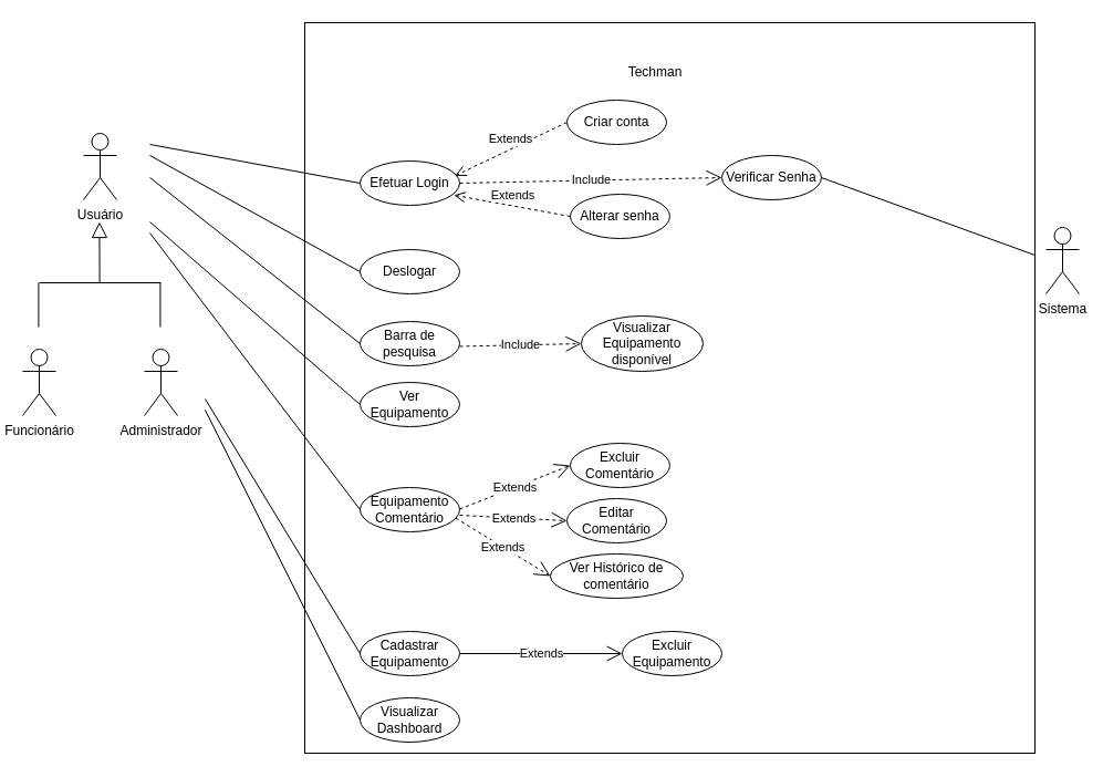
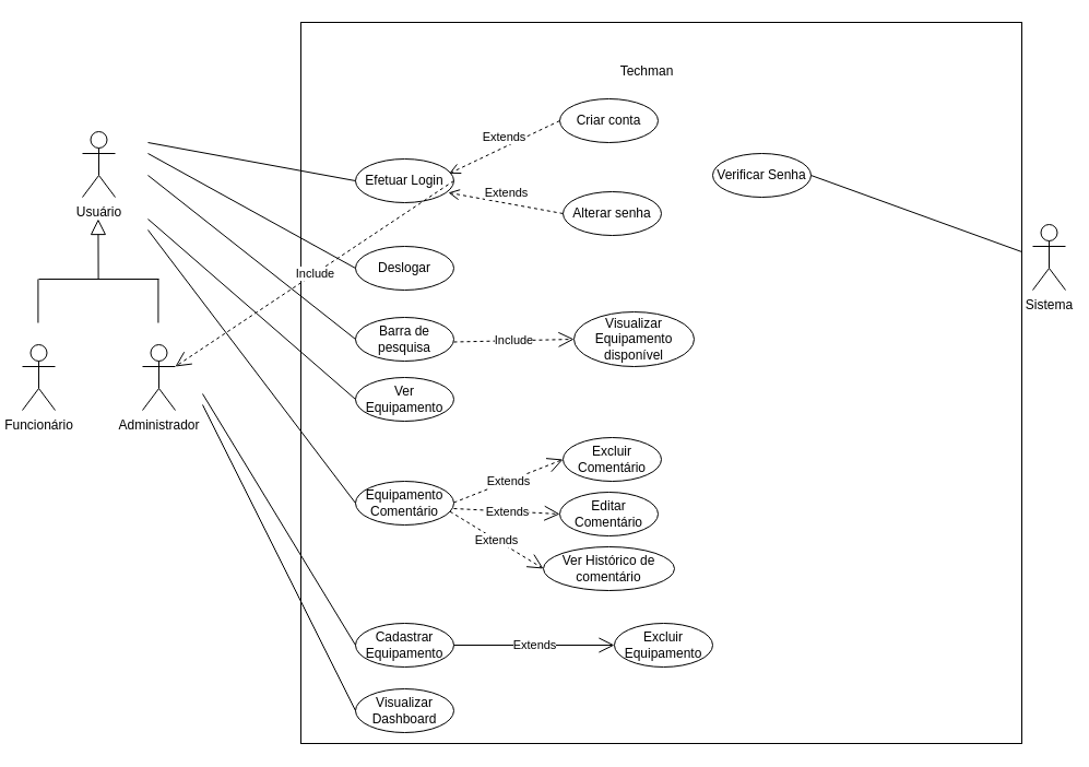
  <mxCell id="0" />
  <mxCell id="1" parent="0" />
  <mxCell id="2" value="Usuário" style="shape=umlActor;verticalLabelPosition=bottom;verticalAlign=top;html=1;outlineConnect=0;" vertex="1" parent="1"><mxGeometry x="75" y="120" width="30" height="60" as="geometry" /></mxCell>
  <mxCell id="3" value="Sistema" style="shape=umlActor;verticalLabelPosition=bottom;verticalAlign=top;html=1;outlineConnect=0;" vertex="1" parent="1"><mxGeometry x="945" y="205" width="30" height="60" as="geometry" /></mxCell>
  <mxCell id="4" value="" style="whiteSpace=wrap;html=1;aspect=fixed;" vertex="1" parent="1"><mxGeometry x="275" y="20" width="660" height="660" as="geometry" /></mxCell>
  <mxCell id="5" value="Techman" style="text;html=1;strokeColor=none;fillColor=none;align=center;verticalAlign=middle;whiteSpace=wrap;rounded=0;" vertex="1" parent="1"><mxGeometry x="562" y="50" width="60" height="30" as="geometry" /></mxCell>
  <mxCell id="6" value="Cadastrar Equipamento" style="ellipse;whiteSpace=wrap;html=1;" vertex="1" parent="1"><mxGeometry x="325" y="570" width="90" height="40" as="geometry" /></mxCell>
  <mxCell id="7" value="Efetuar Login" style="ellipse;whiteSpace=wrap;html=1;" vertex="1" parent="1"><mxGeometry x="325" y="145" width="90" height="40" as="geometry" /></mxCell>
  <mxCell id="8" value="Excluir Equipamento" style="ellipse;whiteSpace=wrap;html=1;" vertex="1" parent="1"><mxGeometry x="562" y="570" width="90" height="40" as="geometry" /></mxCell>
  <mxCell id="9" value="Criar conta" style="ellipse;whiteSpace=wrap;html=1;" vertex="1" parent="1"><mxGeometry x="512" y="90" width="90" height="40" as="geometry" /></mxCell>
  <mxCell id="10" value="Equipamento Comentário" style="ellipse;whiteSpace=wrap;html=1;" vertex="1" parent="1"><mxGeometry x="325" y="440" width="90" height="40" as="geometry" /></mxCell>
  <mxCell id="11" value="Deslogar" style="ellipse;whiteSpace=wrap;html=1;" vertex="1" parent="1"><mxGeometry x="325" y="225" width="90" height="40" as="geometry" /></mxCell>
  <mxCell id="12" value="Ver Equipamento" style="ellipse;whiteSpace=wrap;html=1;" vertex="1" parent="1"><mxGeometry x="325" y="345" width="90" height="40" as="geometry" /></mxCell>
  <mxCell id="13" value="Excluir Comentário" style="ellipse;whiteSpace=wrap;html=1;" vertex="1" parent="1"><mxGeometry x="515" y="400" width="90" height="40" as="geometry" /></mxCell>
  <mxCell id="14" value="Editar Comentário" style="ellipse;whiteSpace=wrap;html=1;" vertex="1" parent="1"><mxGeometry x="512" y="450" width="90" height="40" as="geometry" /></mxCell>
  <mxCell id="15" value="Ver Histórico de comentário" style="ellipse;whiteSpace=wrap;html=1;" vertex="1" parent="1"><mxGeometry x="497" y="500" width="120" height="40" as="geometry" /></mxCell>
  <mxCell id="16" value="Visualizar Equipamento disponível" style="ellipse;whiteSpace=wrap;html=1;" vertex="1" parent="1"><mxGeometry x="525" y="285" width="110" height="50" as="geometry" /></mxCell>
  <mxCell id="17" value="Alterar senha" style="ellipse;whiteSpace=wrap;html=1;" vertex="1" parent="1"><mxGeometry x="515" y="175" width="90" height="40" as="geometry" /></mxCell>
  <mxCell id="18" value="Visualizar Dashboard" style="ellipse;whiteSpace=wrap;html=1;" vertex="1" parent="1"><mxGeometry x="325" y="630" width="90" height="40" as="geometry" /></mxCell>
  <mxCell id="19" value="Barra de pesquisa" style="ellipse;whiteSpace=wrap;html=1;" vertex="1" parent="1"><mxGeometry x="325" y="290" width="90" height="40" as="geometry" /></mxCell>
  <mxCell id="20" value="Administrador" style="shape=umlActor;verticalLabelPosition=bottom;verticalAlign=top;html=1;outlineConnect=0;" vertex="1" parent="1"><mxGeometry x="130" y="315" width="30" height="60" as="geometry" /></mxCell>
  <mxCell id="21" value="Funcionário" style="shape=umlActor;verticalLabelPosition=bottom;verticalAlign=top;html=1;outlineConnect=0;" vertex="1" parent="1"><mxGeometry x="20" y="315" width="30" height="60" as="geometry" /></mxCell>
  <mxCell id="22" value="" style="endArrow=block;endFill=0;endSize=12;html=1;rounded=0;" edge="1" parent="1"><mxGeometry width="160" relative="1" as="geometry"><mxPoint x="89.59" y="255" as="sourcePoint" /><mxPoint x="89.41" y="200" as="targetPoint" /></mxGeometry></mxCell>
  <mxCell id="23" value="" style="endArrow=none;html=1;rounded=0;" edge="1" parent="1"><mxGeometry width="50" height="50" relative="1" as="geometry"><mxPoint x="35" y="255" as="sourcePoint" /><mxPoint x="145" y="255" as="targetPoint" /></mxGeometry></mxCell>
  <mxCell id="24" value="" style="endArrow=none;html=1;rounded=0;" edge="1" parent="1"><mxGeometry width="50" height="50" relative="1" as="geometry"><mxPoint x="144.41" y="255" as="sourcePoint" /><mxPoint x="144.41" y="295" as="targetPoint" /></mxGeometry></mxCell>
  <mxCell id="25" value="" style="endArrow=none;html=1;rounded=0;" edge="1" parent="1"><mxGeometry width="50" height="50" relative="1" as="geometry"><mxPoint x="34.41" y="255" as="sourcePoint" /><mxPoint x="34.41" y="295" as="targetPoint" /></mxGeometry></mxCell>
  <mxCell id="26" value="Verificar Senha" style="ellipse;whiteSpace=wrap;html=1;" vertex="1" parent="1"><mxGeometry x="652" y="140" width="90" height="40" as="geometry" /></mxCell>
  <mxCell id="27" value="" style="endArrow=none;html=1;rounded=0;entryX=0;entryY=0.5;entryDx=0;entryDy=0;" edge="1" parent="1" target="7"><mxGeometry width="50" height="50" relative="1" as="geometry"><mxPoint x="135" y="130" as="sourcePoint" /><mxPoint x="185" y="160" as="targetPoint" /></mxGeometry></mxCell>
  <mxCell id="28" value="" style="endArrow=none;html=1;rounded=0;entryX=0;entryY=0.5;entryDx=0;entryDy=0;" edge="1" parent="1" target="19"><mxGeometry width="50" height="50" relative="1" as="geometry"><mxPoint x="135" y="160" as="sourcePoint" /><mxPoint x="195" y="170" as="targetPoint" /></mxGeometry></mxCell>
  <mxCell id="29" value="" style="endArrow=none;html=1;rounded=0;entryX=0;entryY=0.5;entryDx=0;entryDy=0;" edge="1" parent="1" target="11"><mxGeometry width="50" height="50" relative="1" as="geometry"><mxPoint x="135" y="140" as="sourcePoint" /><mxPoint x="215" y="155" as="targetPoint" /></mxGeometry></mxCell>
  <mxCell id="30" value="Extends" style="html=1;verticalAlign=bottom;endArrow=open;dashed=1;endSize=8;rounded=0;exitX=0;exitY=0.5;exitDx=0;exitDy=0;entryX=0.953;entryY=0.333;entryDx=0;entryDy=0;entryPerimeter=0;" edge="1" parent="1" source="9" target="7"><mxGeometry relative="1" as="geometry"><mxPoint x="505" y="159.05" as="sourcePoint" /><mxPoint x="425" y="159.05" as="targetPoint" /></mxGeometry></mxCell>
- <mxCell id="31" value="Include" style="endArrow=open;endSize=12;dashed=1;html=1;rounded=0;exitX=1;exitY=0.5;exitDx=0;exitDy=0;entryX=0;entryY=0.5;entryDx=0;entryDy=0;" edge="1" parent="1" source="7" target="26"><mxGeometry width="160" relative="1" as="geometry"><mxPoint x="415" y="160" as="sourcePoint" /><mxPoint x="575" y="170" as="targetPoint" /></mxGeometry></mxCell>
+ <mxCell id="31" value="Include" style="endArrow=open;endSize=12;dashed=1;html=1;rounded=0;exitX=1;exitY=0.5;exitDx=0;exitDy=0;" edge="1" parent="1" source="7" target="20"><mxGeometry width="160" relative="1" as="geometry"><mxPoint x="415" y="160" as="sourcePoint" /><mxPoint x="575" y="170" as="targetPoint" /></mxGeometry></mxCell>
  <mxCell id="32" value="" style="endArrow=none;html=1;rounded=0;exitX=0;exitY=0.5;exitDx=0;exitDy=0;" edge="1" parent="1" source="18"><mxGeometry width="50" height="50" relative="1" as="geometry"><mxPoint x="555" y="440" as="sourcePoint" /><mxPoint x="185" y="370" as="targetPoint" /></mxGeometry></mxCell>
  <mxCell id="33" value="" style="endArrow=none;html=1;rounded=0;entryX=0;entryY=0.5;entryDx=0;entryDy=0;" edge="1" parent="1" target="6"><mxGeometry width="50" height="50" relative="1" as="geometry"><mxPoint x="185" y="360" as="sourcePoint" /><mxPoint x="555" y="390" as="targetPoint" /></mxGeometry></mxCell>
  <mxCell id="34" value="Extends" style="endArrow=open;endSize=12;dashed=0;html=1;rounded=0;exitX=1;exitY=0.5;exitDx=0;exitDy=0;entryX=0;entryY=0.5;entryDx=0;entryDy=0;" edge="1" parent="1" source="6" target="8"><mxGeometry width="160" relative="1" as="geometry"><mxPoint x="415" y="567.5" as="sourcePoint" /><mxPoint x="652" y="562.5" as="targetPoint" /></mxGeometry></mxCell>
  <mxCell id="35" value="Extends" style="html=1;verticalAlign=bottom;endArrow=open;dashed=1;endSize=8;rounded=0;entryX=0.944;entryY=0.771;entryDx=0;entryDy=0;entryPerimeter=0;exitX=0;exitY=0.5;exitDx=0;exitDy=0;" edge="1" parent="1" source="17" target="7"><mxGeometry relative="1" as="geometry"><mxPoint x="536.23" y="166.68" as="sourcePoint" /><mxPoint x="435" y="215" as="targetPoint" /></mxGeometry></mxCell>
  <mxCell id="36" value="" style="endArrow=none;html=1;rounded=0;entryX=0;entryY=0.5;entryDx=0;entryDy=0;" edge="1" parent="1" target="12"><mxGeometry width="50" height="50" relative="1" as="geometry"><mxPoint x="135" y="200" as="sourcePoint" /><mxPoint x="555" y="300" as="targetPoint" /></mxGeometry></mxCell>
  <mxCell id="37" value="" style="endArrow=none;html=1;rounded=0;entryX=1;entryY=0.5;entryDx=0;entryDy=0;" edge="1" parent="1" target="26"><mxGeometry width="50" height="50" relative="1" as="geometry"><mxPoint x="935" y="230" as="sourcePoint" /><mxPoint x="555" y="300" as="targetPoint" /></mxGeometry></mxCell>
  <mxCell id="38" value="" style="endArrow=none;html=1;rounded=0;exitX=0;exitY=0.5;exitDx=0;exitDy=0;" edge="1" parent="1" source="10"><mxGeometry width="50" height="50" relative="1" as="geometry"><mxPoint x="505" y="440" as="sourcePoint" /><mxPoint x="135" y="210" as="targetPoint" /></mxGeometry></mxCell>
  <mxCell id="39" value="Extends" style="endArrow=open;endSize=12;dashed=1;html=1;rounded=0;exitX=1;exitY=0.5;exitDx=0;exitDy=0;entryX=0;entryY=0.5;entryDx=0;entryDy=0;" edge="1" parent="1" target="13"><mxGeometry width="160" relative="1" as="geometry"><mxPoint x="415" y="459.52" as="sourcePoint" /><mxPoint x="515" y="460" as="targetPoint" /></mxGeometry></mxCell>
  <mxCell id="40" value="Extends" style="endArrow=open;endSize=12;dashed=1;html=1;rounded=0;exitX=1;exitY=0.5;exitDx=0;exitDy=0;entryX=0;entryY=0.5;entryDx=0;entryDy=0;" edge="1" parent="1" target="14"><mxGeometry width="160" relative="1" as="geometry"><mxPoint x="415" y="465" as="sourcePoint" /><mxPoint x="562" y="465" as="targetPoint" /></mxGeometry></mxCell>
  <mxCell id="41" value="Extends" style="endArrow=open;endSize=12;dashed=1;html=1;rounded=0;exitX=0.961;exitY=0.692;exitDx=0;exitDy=0;entryX=0;entryY=0.5;entryDx=0;entryDy=0;exitPerimeter=0;" edge="1" parent="1" source="10" target="15"><mxGeometry width="160" relative="1" as="geometry"><mxPoint x="389" y="480" as="sourcePoint" /><mxPoint x="486" y="485" as="targetPoint" /></mxGeometry></mxCell>
  <mxCell id="42" value="Include" style="endArrow=open;endSize=12;dashed=1;html=1;rounded=0;exitX=1;exitY=0.5;exitDx=0;exitDy=0;entryX=0;entryY=0.5;entryDx=0;entryDy=0;" edge="1" parent="1" target="16"><mxGeometry width="160" relative="1" as="geometry"><mxPoint x="415" y="312.5" as="sourcePoint" /><mxPoint x="545" y="313" as="targetPoint" /></mxGeometry></mxCell>
